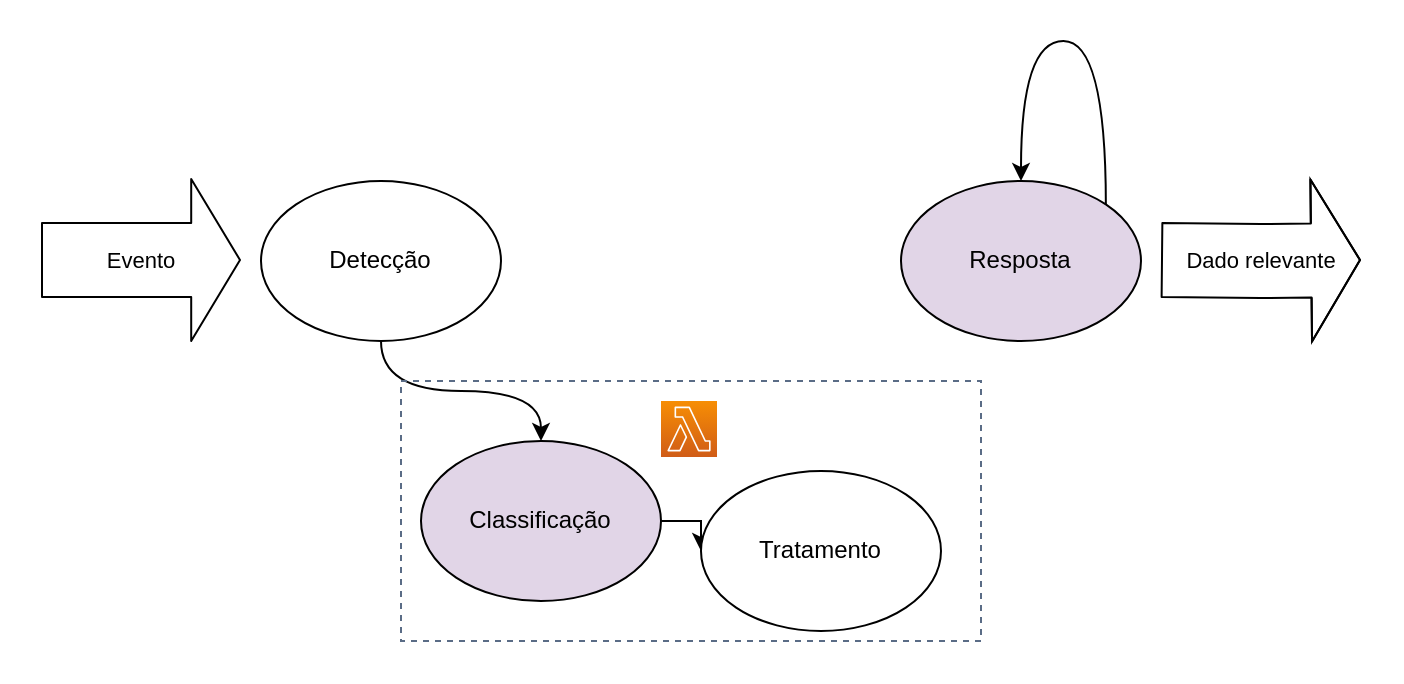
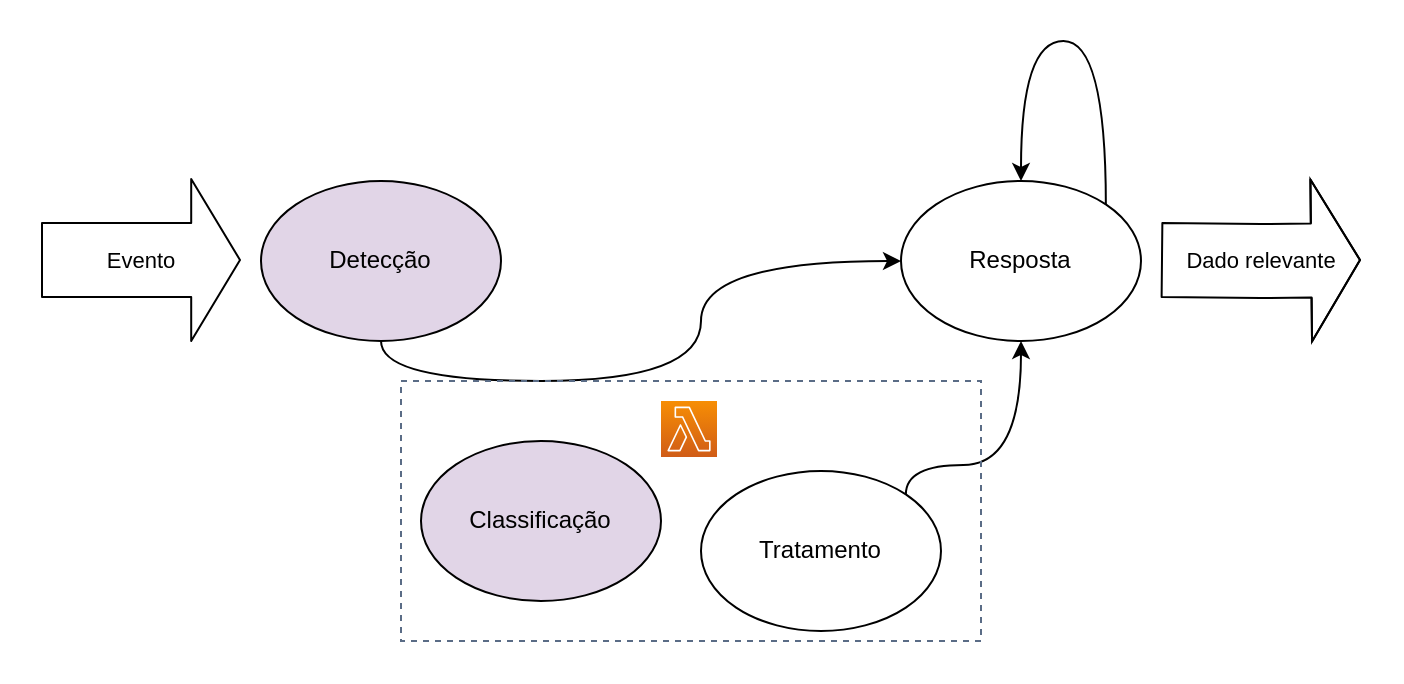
  <mxCell id="0" />
  <mxCell id="1" parent="0" />
- <mxCell id="2" style="edgeStyle=orthogonalEdgeStyle;orthogonalLoop=1;jettySize=auto;html=1;exitX=0.5;exitY=1;exitDx=0;exitDy=0;entryX=0.5;entryY=0;entryDx=0;entryDy=0;curved=1;" edge="1" parent="1" source="3" target="5"><mxGeometry relative="1" as="geometry" /></mxCell>
- <mxCell id="3" value="Detecção" style="ellipse;whiteSpace=wrap;html=1;" vertex="1" parent="1"><mxGeometry x="130" y="90" width="120" height="80" as="geometry" /></mxCell>
- <mxCell id="4" style="edgeStyle=orthogonalEdgeStyle;rounded=0;orthogonalLoop=1;jettySize=auto;html=1;exitX=1;exitY=0.5;exitDx=0;exitDy=0;entryX=0;entryY=0.5;entryDx=0;entryDy=0;" edge="1" parent="1" source="5" target="7"><mxGeometry relative="1" as="geometry" /></mxCell>
+ <mxCell id="2" style="edgeStyle=orthogonalEdgeStyle;orthogonalLoop=1;jettySize=auto;html=1;exitX=0.5;exitY=1;exitDx=0;exitDy=0;curved=1;" edge="1" parent="1" source="3" target="8"><mxGeometry relative="1" as="geometry" /></mxCell>
+ <mxCell id="3" value="Detecção" style="ellipse;whiteSpace=wrap;html=1;fillColor=#e1d5e7;" vertex="1" parent="1"><mxGeometry x="130" y="90" width="120" height="80" as="geometry" /></mxCell>
  <mxCell id="5" value="Classificação" style="ellipse;whiteSpace=wrap;html=1;fillColor=#e1d5e7;" vertex="1" parent="1"><mxGeometry x="210" y="220" width="120" height="80" as="geometry" /></mxCell>
+ <mxCell id="6" style="edgeStyle=orthogonalEdgeStyle;orthogonalLoop=1;jettySize=auto;html=1;exitX=1;exitY=0;exitDx=0;exitDy=0;entryX=0.5;entryY=1;entryDx=0;entryDy=0;curved=1;" edge="1" parent="1" source="7" target="8"><mxGeometry relative="1" as="geometry"><Array as="points"><mxPoint x="510" y="232" /></Array></mxGeometry></mxCell>
  <mxCell id="7" value="Tratamento" style="ellipse;whiteSpace=wrap;html=1;" vertex="1" parent="1"><mxGeometry x="350" y="235" width="120" height="80" as="geometry" /></mxCell>
- <mxCell id="8" value="Resposta" style="ellipse;whiteSpace=wrap;html=1;fillColor=#e1d5e7;" vertex="1" parent="1"><mxGeometry x="450" y="90" width="120" height="80" as="geometry" /></mxCell>
+ <mxCell id="8" value="Resposta" style="ellipse;whiteSpace=wrap;html=1;" vertex="1" parent="1"><mxGeometry x="450" y="90" width="120" height="80" as="geometry" /></mxCell>
  <mxCell id="9" value="Evento" style="shape=flexArrow;endArrow=classic;html=1;endWidth=43;endSize=7.8;width=37;" edge="1" parent="1"><mxGeometry width="50" height="50" relative="1" as="geometry"><mxPoint x="20" y="129.5" as="sourcePoint" /><mxPoint x="120" y="129.5" as="targetPoint" /></mxGeometry></mxCell>
  <mxCell id="10" value="Dado relevante" style="shape=flexArrow;endArrow=classic;html=1;endWidth=43;endSize=7.8;width=37;" edge="1" parent="1"><mxGeometry width="50" height="50" relative="1" as="geometry"><mxPoint x="580" y="129.5" as="sourcePoint" /><mxPoint x="680" y="129.5" as="targetPoint" /><Array as="points"><mxPoint x="630" y="130" /></Array></mxGeometry></mxCell>
  <mxCell id="11" style="edgeStyle=orthogonalEdgeStyle;orthogonalLoop=1;jettySize=auto;html=1;exitX=1;exitY=0;exitDx=0;exitDy=0;entryX=0.5;entryY=0;entryDx=0;entryDy=0;curved=1;" edge="1" parent="1" source="8" target="8"><mxGeometry relative="1" as="geometry"><Array as="points"><mxPoint x="552" y="20" /><mxPoint x="510" y="20" /></Array></mxGeometry></mxCell>
  <mxCell id="12" value="" style="outlineConnect=0;fontColor=#232F3E;gradientColor=#F78E04;gradientDirection=north;fillColor=#D05C17;strokeColor=#ffffff;dashed=0;verticalLabelPosition=bottom;verticalAlign=top;align=center;html=1;fontSize=12;fontStyle=0;aspect=fixed;shape=mxgraph.aws4.resourceIcon;resIcon=mxgraph.aws4.lambda;" vertex="1" parent="1"><mxGeometry x="330" y="200" width="28" height="28" as="geometry" /></mxCell>
  <mxCell id="13" value="" style="fillColor=none;strokeColor=#5A6C86;dashed=1;verticalAlign=top;fontStyle=0;fontColor=#5A6C86;" vertex="1" parent="1"><mxGeometry x="200" y="190" width="290" height="130" as="geometry" /></mxCell>
